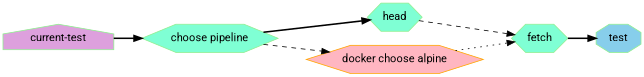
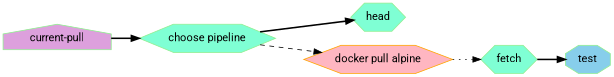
  digraph {
    fontname="Roboto,sans-serif"
    rankdir=LR
    node [color="#90ee90" fillcolor=aquamarine fontname="Roboto,sans-serif" shape=hexagon style=filled]
    edge [fontname="Roboto,sans-serif" style=bold]
-   n1 [fillcolor=plum label="current-test" shape=house]
+   n1 [fillcolor=plum label="current-pull" shape=house]
    n2 [label="choose pipeline"]
    n3 [label=head]
-   n4 [color="#ffa500:#90ee90" fillcolor=lightpink label="docker choose alpine"]
+   n4 [color="#ffa500:#90ee90" fillcolor=lightpink label="docker pull alpine"]
    n5 [label=fetch]
    n6 [fillcolor=skyblue label=test shape=octagon]
    n1 -> n2
    n2 -> n3
    n2 -> n4 [style=dashed]
-   n3 -> n5 [style=dashed]
    n4 -> n5 [style=dotted]
    n5 -> n6
  }
